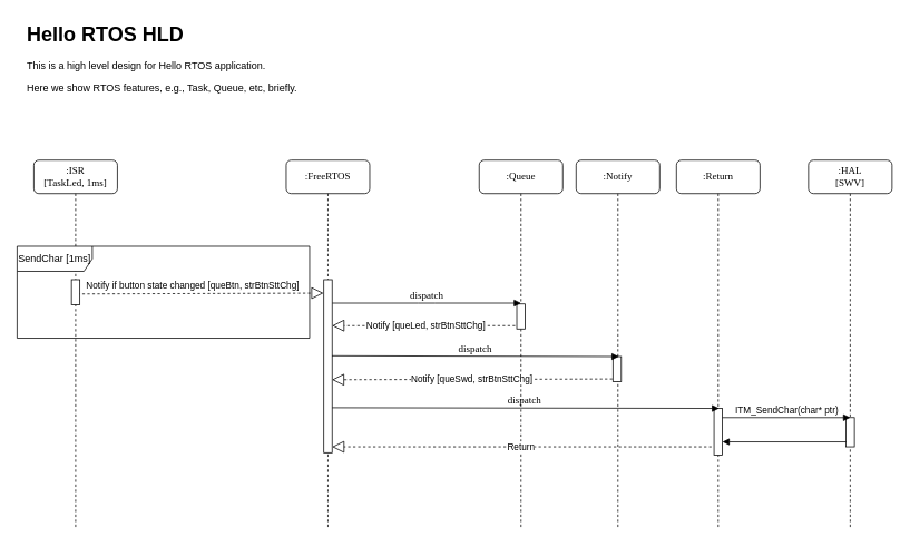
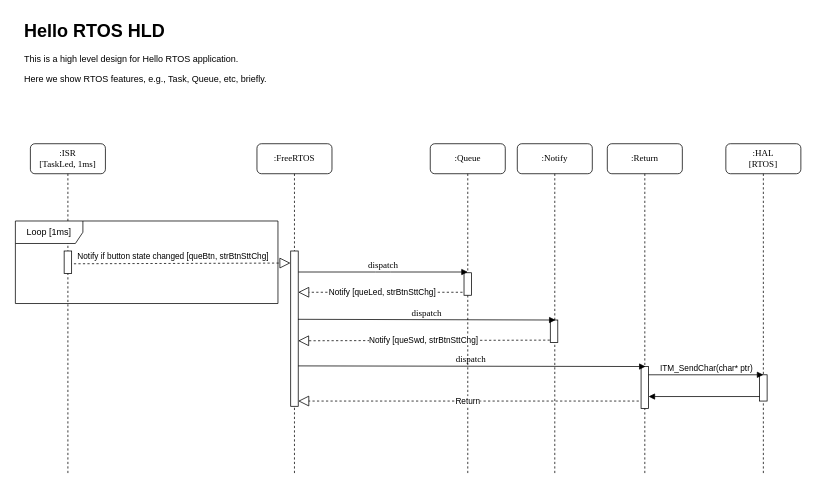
  <mxCell id="0" />
  <mxCell id="1" parent="0" />
  <mxCell id="2" value=":FreeRTOS" style="shape=umlLifeline;perimeter=lifelinePerimeter;whiteSpace=wrap;html=1;container=1;collapsible=0;recursiveResize=0;outlineConnect=0;rounded=1;shadow=0;comic=0;labelBackgroundColor=none;strokeWidth=1;fontFamily=Verdana;fontSize=12;align=center;" vertex="1" parent="1"><mxGeometry x="342" y="191" width="100" height="440" as="geometry" /></mxCell>
  <mxCell id="3" value=":Queue" style="shape=umlLifeline;perimeter=lifelinePerimeter;whiteSpace=wrap;html=1;container=1;collapsible=0;recursiveResize=0;outlineConnect=0;rounded=1;shadow=0;comic=0;labelBackgroundColor=none;strokeWidth=1;fontFamily=Verdana;fontSize=12;align=center;" vertex="1" parent="1"><mxGeometry x="573" y="191" width="100" height="440" as="geometry" /></mxCell>
  <mxCell id="4" value=":Notify" style="shape=umlLifeline;perimeter=lifelinePerimeter;whiteSpace=wrap;html=1;container=1;collapsible=0;recursiveResize=0;outlineConnect=0;rounded=1;shadow=0;comic=0;labelBackgroundColor=none;strokeWidth=1;fontFamily=Verdana;fontSize=12;align=center;" vertex="1" parent="1"><mxGeometry x="689" y="191" width="100" height="440" as="geometry" /></mxCell>
  <mxCell id="5" value="Return" style="endArrow=block;dashed=1;endFill=0;endSize=12;html=1;rounded=0;" edge="1" parent="4"><mxGeometry x="0.003" width="160" relative="1" as="geometry"><mxPoint x="162" y="343.0" as="sourcePoint" /><mxPoint x="-292" y="343" as="targetPoint" /><mxPoint as="offset" /></mxGeometry></mxCell>
  <mxCell id="6" value=":Return" style="shape=umlLifeline;perimeter=lifelinePerimeter;whiteSpace=wrap;html=1;container=1;collapsible=0;recursiveResize=0;outlineConnect=0;rounded=1;shadow=0;comic=0;labelBackgroundColor=none;strokeWidth=1;fontFamily=Verdana;fontSize=12;align=center;" vertex="1" parent="1"><mxGeometry x="809" y="191" width="100" height="440" as="geometry" /></mxCell>
  <mxCell id="7" value="" style="html=1;points=[];perimeter=orthogonalPerimeter;rounded=0;shadow=0;comic=0;labelBackgroundColor=none;strokeWidth=1;fontFamily=Verdana;fontSize=12;align=center;" vertex="1" parent="6"><mxGeometry x="45" y="297" width="10" height="56" as="geometry" /></mxCell>
  <mxCell id="8" value=":ISR&lt;div&gt;[TaskLed, 1ms]&lt;/div&gt;" style="shape=umlLifeline;perimeter=lifelinePerimeter;whiteSpace=wrap;html=1;container=1;collapsible=0;recursiveResize=0;outlineConnect=0;rounded=1;shadow=0;comic=0;labelBackgroundColor=none;strokeWidth=1;fontFamily=Verdana;fontSize=12;align=center;" vertex="1" parent="1"><mxGeometry x="40" y="191" width="100" height="440" as="geometry" /></mxCell>
  <mxCell id="9" value="Notify if button state changed [queBtn, strBtnSttChg]" style="endArrow=block;dashed=1;endFill=0;endSize=12;html=1;rounded=0;exitX=0.7;exitY=0.016;exitDx=0;exitDy=0;exitPerimeter=0;entryX=-0.033;entryY=0.063;entryDx=0;entryDy=0;entryPerimeter=0;" edge="1" parent="1"><mxGeometry x="-0.063" y="10" width="160" relative="1" as="geometry"><mxPoint x="92" y="351.04" as="sourcePoint" /><mxPoint x="386.67" y="350.041" as="targetPoint" /><mxPoint as="offset" /></mxGeometry></mxCell>
  <mxCell id="10" value="" style="html=1;points=[];perimeter=orthogonalPerimeter;rounded=0;shadow=0;comic=0;labelBackgroundColor=none;strokeWidth=1;fontFamily=Verdana;fontSize=12;align=center;" vertex="1" parent="1"><mxGeometry x="85" y="334" width="10" height="30" as="geometry" /></mxCell>
  <mxCell id="11" value="Notify [queLed, strBtnSttChg]" style="endArrow=block;dashed=1;endFill=0;endSize=12;html=1;rounded=0;exitX=0.5;exitY=0.933;exitDx=0;exitDy=0;exitPerimeter=0;" edge="1" parent="1"><mxGeometry x="0.003" width="160" relative="1" as="geometry"><mxPoint x="622" y="388.99" as="sourcePoint" /><mxPoint x="397" y="389" as="targetPoint" /><mxPoint as="offset" /></mxGeometry></mxCell>
  <mxCell id="12" value="" style="html=1;points=[];perimeter=orthogonalPerimeter;rounded=0;shadow=0;comic=0;labelBackgroundColor=none;strokeWidth=1;fontFamily=Verdana;fontSize=12;align=center;" vertex="1" parent="1"><mxGeometry x="618" y="363" width="10" height="30" as="geometry" /></mxCell>
  <mxCell id="13" value="dispatch" style="html=1;verticalAlign=bottom;endArrow=block;labelBackgroundColor=none;fontFamily=Verdana;fontSize=12;edgeStyle=elbowEdgeStyle;elbow=vertical;" edge="1" parent="1"><mxGeometry relative="1" as="geometry"><mxPoint x="397" y="362" as="sourcePoint" /><mxPoint x="623" y="362" as="targetPoint" /></mxGeometry></mxCell>
  <mxCell id="14" value="Notify [queSwd, strBtnSttChg]" style="endArrow=block;dashed=1;endFill=0;endSize=12;html=1;rounded=0;entryX=1.18;entryY=0.554;entryDx=0;entryDy=0;entryPerimeter=0;exitX=-0.06;exitY=0.893;exitDx=0;exitDy=0;exitPerimeter=0;" edge="1" parent="1" source="18"><mxGeometry x="0.003" width="160" relative="1" as="geometry"><mxPoint x="750" y="451" as="sourcePoint" /><mxPoint x="396.8" y="453.678" as="targetPoint" /><mxPoint as="offset" /></mxGeometry></mxCell>
  <mxCell id="15" value="dispatch" style="html=1;verticalAlign=bottom;endArrow=block;labelBackgroundColor=none;fontFamily=Verdana;fontSize=12;edgeStyle=elbowEdgeStyle;elbow=vertical;exitX=0.74;exitY=0.677;exitDx=0;exitDy=0;exitPerimeter=0;" edge="1" parent="1"><mxGeometry relative="1" as="geometry"><mxPoint x="394.4" y="487.139" as="sourcePoint" /><mxPoint x="860" y="488" as="targetPoint" /></mxGeometry></mxCell>
- <mxCell id="16" value=":HAL&lt;div&gt;[SWV]&lt;/div&gt;" style="shape=umlLifeline;perimeter=lifelinePerimeter;whiteSpace=wrap;html=1;container=1;collapsible=0;recursiveResize=0;outlineConnect=0;rounded=1;shadow=0;comic=0;labelBackgroundColor=none;strokeWidth=1;fontFamily=Verdana;fontSize=12;align=center;" vertex="1" parent="1"><mxGeometry x="967" y="191" width="100" height="440" as="geometry" /></mxCell>
- <mxCell id="17" value="SendChar [1ms]" style="shape=umlFrame;whiteSpace=wrap;html=1;pointerEvents=0;recursiveResize=0;container=1;collapsible=0;width=90;height=30;" vertex="1" parent="1"><mxGeometry x="20" y="294" width="350" height="110" as="geometry" /></mxCell>
+ <mxCell id="16" value=":HAL&lt;div&gt;[RTOS]&lt;/div&gt;" style="shape=umlLifeline;perimeter=lifelinePerimeter;whiteSpace=wrap;html=1;container=1;collapsible=0;recursiveResize=0;outlineConnect=0;rounded=1;shadow=0;comic=0;labelBackgroundColor=none;strokeWidth=1;fontFamily=Verdana;fontSize=12;align=center;" vertex="1" parent="1"><mxGeometry x="967" y="191" width="100" height="440" as="geometry" /></mxCell>
+ <mxCell id="17" value="Loop [1ms]" style="shape=umlFrame;whiteSpace=wrap;html=1;pointerEvents=0;recursiveResize=0;container=1;collapsible=0;width=90;height=30;" vertex="1" parent="1"><mxGeometry x="20" y="294" width="350" height="110" as="geometry" /></mxCell>
  <mxCell id="18" value="" style="html=1;points=[];perimeter=orthogonalPerimeter;rounded=0;shadow=0;comic=0;labelBackgroundColor=none;strokeWidth=1;fontFamily=Verdana;fontSize=12;align=center;" vertex="1" parent="1"><mxGeometry x="733" y="426" width="10" height="30" as="geometry" /></mxCell>
  <mxCell id="19" value="" style="html=1;verticalAlign=bottom;labelBackgroundColor=none;endArrow=block;endFill=1;rounded=0;" edge="1" parent="1"><mxGeometry width="160" relative="1" as="geometry"><mxPoint x="1016.5" y="528" as="sourcePoint" /><mxPoint x="864" y="528" as="targetPoint" /></mxGeometry></mxCell>
  <mxCell id="20" value="" style="html=1;points=[];perimeter=orthogonalPerimeter;rounded=0;shadow=0;comic=0;labelBackgroundColor=none;strokeWidth=1;fontFamily=Verdana;fontSize=12;align=center;" vertex="1" parent="1"><mxGeometry x="387" y="334" width="10" height="207" as="geometry" /></mxCell>
  <mxCell id="21" value="dispatch" style="html=1;verticalAlign=bottom;endArrow=block;labelBackgroundColor=none;fontFamily=Verdana;fontSize=12;edgeStyle=elbowEdgeStyle;elbow=vertical;exitX=0.971;exitY=0.917;exitDx=0;exitDy=0;exitPerimeter=0;" edge="1" parent="1"><mxGeometry relative="1" as="geometry"><mxPoint x="396.71" y="425.04" as="sourcePoint" /><mxPoint x="740" y="426" as="targetPoint" /></mxGeometry></mxCell>
  <mxCell id="22" value="" style="html=1;points=[];perimeter=orthogonalPerimeter;rounded=0;shadow=0;comic=0;labelBackgroundColor=none;strokeWidth=1;fontFamily=Verdana;fontSize=12;align=center;" vertex="1" parent="1"><mxGeometry x="1012" y="499" width="10" height="35" as="geometry" /></mxCell>
  <mxCell id="23" value="ITM_SendChar(char* ptr)" style="html=1;verticalAlign=bottom;labelBackgroundColor=none;endArrow=block;endFill=1;rounded=0;exitX=1.1;exitY=0.385;exitDx=0;exitDy=0;exitPerimeter=0;" edge="1" parent="1"><mxGeometry width="160" relative="1" as="geometry"><mxPoint x="864" y="499" as="sourcePoint" /><mxPoint x="1017" y="499" as="targetPoint" /></mxGeometry></mxCell>
  <mxCell id="24" value="&lt;h1 style=&quot;margin-top: 0px;&quot;&gt;Hello RTOS HLD&lt;/h1&gt;&lt;p&gt;This is a high level design for Hello RTOS application.&lt;/p&gt;&lt;p&gt;Here we show RTOS features, e.g., Task, Queue, etc, briefly.&amp;nbsp;&lt;/p&gt;" style="text;html=1;whiteSpace=wrap;overflow=hidden;rounded=0;" vertex="1" parent="1"><mxGeometry x="30" y="20" width="490" height="120" as="geometry" /></mxCell>
